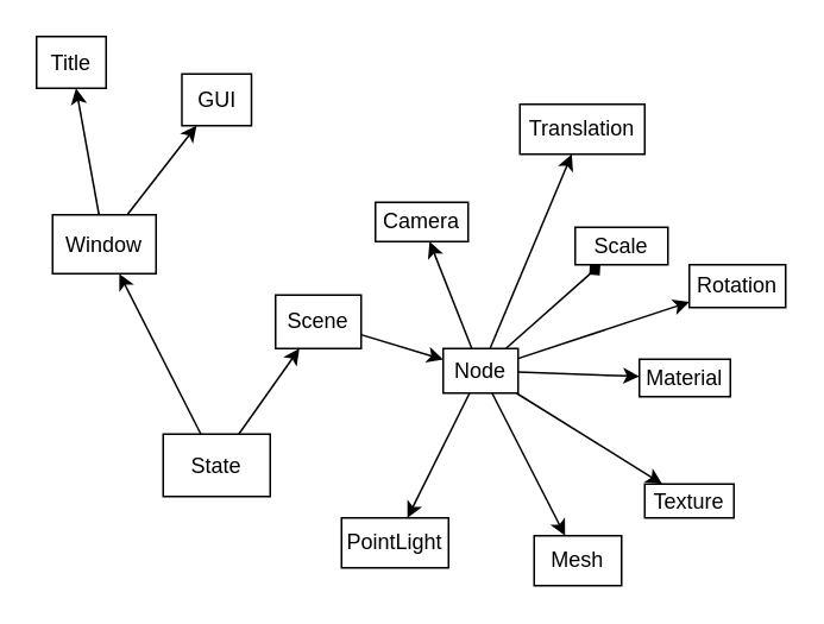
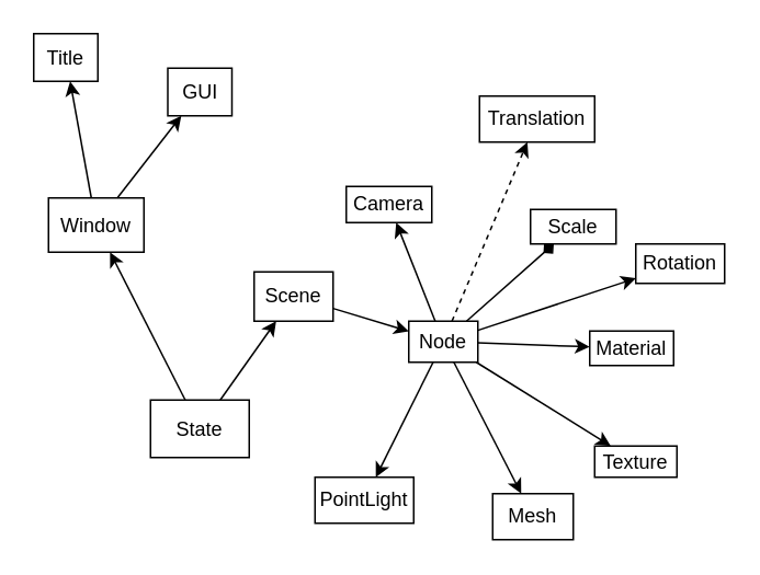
  <mxCell id="0" />
  <mxCell id="1" parent="0" />
  <mxCell id="2" value="State" style="rounded=0;whiteSpace=wrap;html=1;" vertex="1" parent="1"><mxGeometry x="91" y="243" width="60" height="35" as="geometry" /></mxCell>
  <mxCell id="3" value="Window" style="rounded=0;whiteSpace=wrap;html=1;" vertex="1" parent="1"><mxGeometry x="29" y="120" width="58" height="33" as="geometry" /></mxCell>
  <mxCell id="4" value="GUI" style="rounded=0;whiteSpace=wrap;html=1;" vertex="1" parent="1"><mxGeometry x="101.5" y="41" width="39" height="29" as="geometry" /></mxCell>
  <mxCell id="5" value="Title" style="rounded=0;whiteSpace=wrap;html=1;" vertex="1" parent="1"><mxGeometry x="20" y="20" width="39" height="29" as="geometry" /></mxCell>
  <mxCell id="6" value="" style="endArrow=classic;html=1;rounded=0;" edge="1" parent="1" source="2" target="3"><mxGeometry width="50" height="50" relative="1" as="geometry"><mxPoint x="223" y="174" as="sourcePoint" /><mxPoint x="273" y="124" as="targetPoint" /></mxGeometry></mxCell>
  <mxCell id="7" value="" style="endArrow=classic;html=1;rounded=0;" edge="1" parent="1" source="3" target="4"><mxGeometry width="50" height="50" relative="1" as="geometry"><mxPoint x="261" y="197" as="sourcePoint" /><mxPoint x="311" y="147" as="targetPoint" /></mxGeometry></mxCell>
  <mxCell id="8" value="" style="endArrow=classic;html=1;rounded=0;" edge="1" parent="1" source="3" target="5"><mxGeometry width="50" height="50" relative="1" as="geometry"><mxPoint x="256" y="203" as="sourcePoint" /><mxPoint x="307" y="154" as="targetPoint" /></mxGeometry></mxCell>
  <mxCell id="9" value="Node" style="rounded=0;whiteSpace=wrap;html=1;" vertex="1" parent="1"><mxGeometry x="248" y="195" width="42" height="25" as="geometry" /></mxCell>
  <mxCell id="10" value="" style="endArrow=classic;html=1;rounded=0;" edge="1" parent="1" source="23" target="9"><mxGeometry width="50" height="50" relative="1" as="geometry"><mxPoint x="245" y="147" as="sourcePoint" /><mxPoint x="295" y="97" as="targetPoint" /></mxGeometry></mxCell>
  <mxCell id="11" value="PointLight" style="rounded=0;whiteSpace=wrap;html=1;" vertex="1" parent="1"><mxGeometry x="191" y="290" width="60" height="28" as="geometry" /></mxCell>
  <mxCell id="12" value="" style="endArrow=classic;html=1;rounded=0;" edge="1" parent="1" source="9" target="11"><mxGeometry width="50" height="50" relative="1" as="geometry"><mxPoint x="320" y="150" as="sourcePoint" /><mxPoint x="271.671" y="210" as="targetPoint" /></mxGeometry></mxCell>
  <mxCell id="13" value="Camera" style="rounded=0;whiteSpace=wrap;html=1;" vertex="1" parent="1"><mxGeometry x="210" y="113" width="52" height="22" as="geometry" /></mxCell>
  <mxCell id="14" value="" style="endArrow=classic;html=1;rounded=0;" edge="1" parent="1" source="9" target="13"><mxGeometry width="50" height="50" relative="1" as="geometry"><mxPoint x="317" y="213" as="sourcePoint" /><mxPoint x="367" y="163" as="targetPoint" /></mxGeometry></mxCell>
  <mxCell id="15" value="Material" style="rounded=0;whiteSpace=wrap;html=1;" vertex="1" parent="1"><mxGeometry x="358" y="201" width="51" height="21" as="geometry" /></mxCell>
  <mxCell id="16" value="" style="endArrow=classic;html=1;rounded=0;" edge="1" parent="1" source="9" target="15"><mxGeometry width="50" height="50" relative="1" as="geometry"><mxPoint x="349" y="200" as="sourcePoint" /><mxPoint x="399" y="150" as="targetPoint" /></mxGeometry></mxCell>
  <mxCell id="17" value="Texture" style="rounded=0;whiteSpace=wrap;html=1;" vertex="1" parent="1"><mxGeometry x="361" y="271" width="50" height="19" as="geometry" /></mxCell>
  <mxCell id="18" value="" style="endArrow=classic;html=1;rounded=0;" edge="1" parent="1" source="9" target="17"><mxGeometry width="50" height="50" relative="1" as="geometry"><mxPoint x="375" y="153" as="sourcePoint" /><mxPoint x="425" y="103" as="targetPoint" /></mxGeometry></mxCell>
  <mxCell id="19" value="Rotation" style="rounded=0;whiteSpace=wrap;html=1;" vertex="1" parent="1"><mxGeometry x="386" y="148" width="54" height="24" as="geometry" /></mxCell>
  <mxCell id="20" value="" style="endArrow=classic;html=1;rounded=0;" edge="1" parent="1" source="9" target="19"><mxGeometry width="50" height="50" relative="1" as="geometry"><mxPoint x="397" y="215" as="sourcePoint" /><mxPoint x="447" y="165" as="targetPoint" /></mxGeometry></mxCell>
  <mxCell id="21" value="Scale" style="rounded=0;whiteSpace=wrap;html=1;" vertex="1" parent="1"><mxGeometry x="322" y="127" width="52" height="21" as="geometry" /></mxCell>
  <mxCell id="22" value="" style="endArrow=diamond;html=1;rounded=0;" edge="1" parent="1" source="9" target="21"><mxGeometry width="50" height="50" relative="1" as="geometry"><mxPoint x="309" y="178" as="sourcePoint" /><mxPoint x="359" y="128" as="targetPoint" /></mxGeometry></mxCell>
  <mxCell id="23" value="Scene" style="rounded=0;whiteSpace=wrap;html=1;" vertex="1" parent="1"><mxGeometry x="154" y="165" width="48" height="30" as="geometry" /></mxCell>
  <mxCell id="24" value="" style="endArrow=classic;html=1;rounded=0;" edge="1" parent="1" source="2" target="23"><mxGeometry width="50" height="50" relative="1" as="geometry"><mxPoint x="163" y="278" as="sourcePoint" /><mxPoint x="213" y="228" as="targetPoint" /></mxGeometry></mxCell>
  <mxCell id="25" value="Mesh" style="rounded=0;whiteSpace=wrap;html=1;" vertex="1" parent="1"><mxGeometry x="299" y="300" width="49" height="28" as="geometry" /></mxCell>
  <mxCell id="26" value="" style="endArrow=classic;html=1;rounded=0;" edge="1" parent="1" source="9" target="25"><mxGeometry width="50" height="50" relative="1" as="geometry"><mxPoint x="267" y="280" as="sourcePoint" /><mxPoint x="317" y="230" as="targetPoint" /></mxGeometry></mxCell>
  <mxCell id="27" value="Translation" style="rounded=0;whiteSpace=wrap;html=1;" vertex="1" parent="1"><mxGeometry x="291" y="58" width="70" height="28" as="geometry" /></mxCell>
- <mxCell id="28" value="" style="endArrow=classic;html=1;rounded=0;" edge="1" parent="1" source="9" target="27"><mxGeometry width="50" height="50" relative="1" as="geometry"><mxPoint x="271" y="185" as="sourcePoint" /><mxPoint x="321" y="135" as="targetPoint" /></mxGeometry></mxCell>
+ <mxCell id="28" value="" style="endArrow=classic;html=1;rounded=0;dashed=1;" edge="1" parent="1" source="9" target="27"><mxGeometry width="50" height="50" relative="1" as="geometry"><mxPoint x="271" y="185" as="sourcePoint" /><mxPoint x="321" y="135" as="targetPoint" /></mxGeometry></mxCell>
